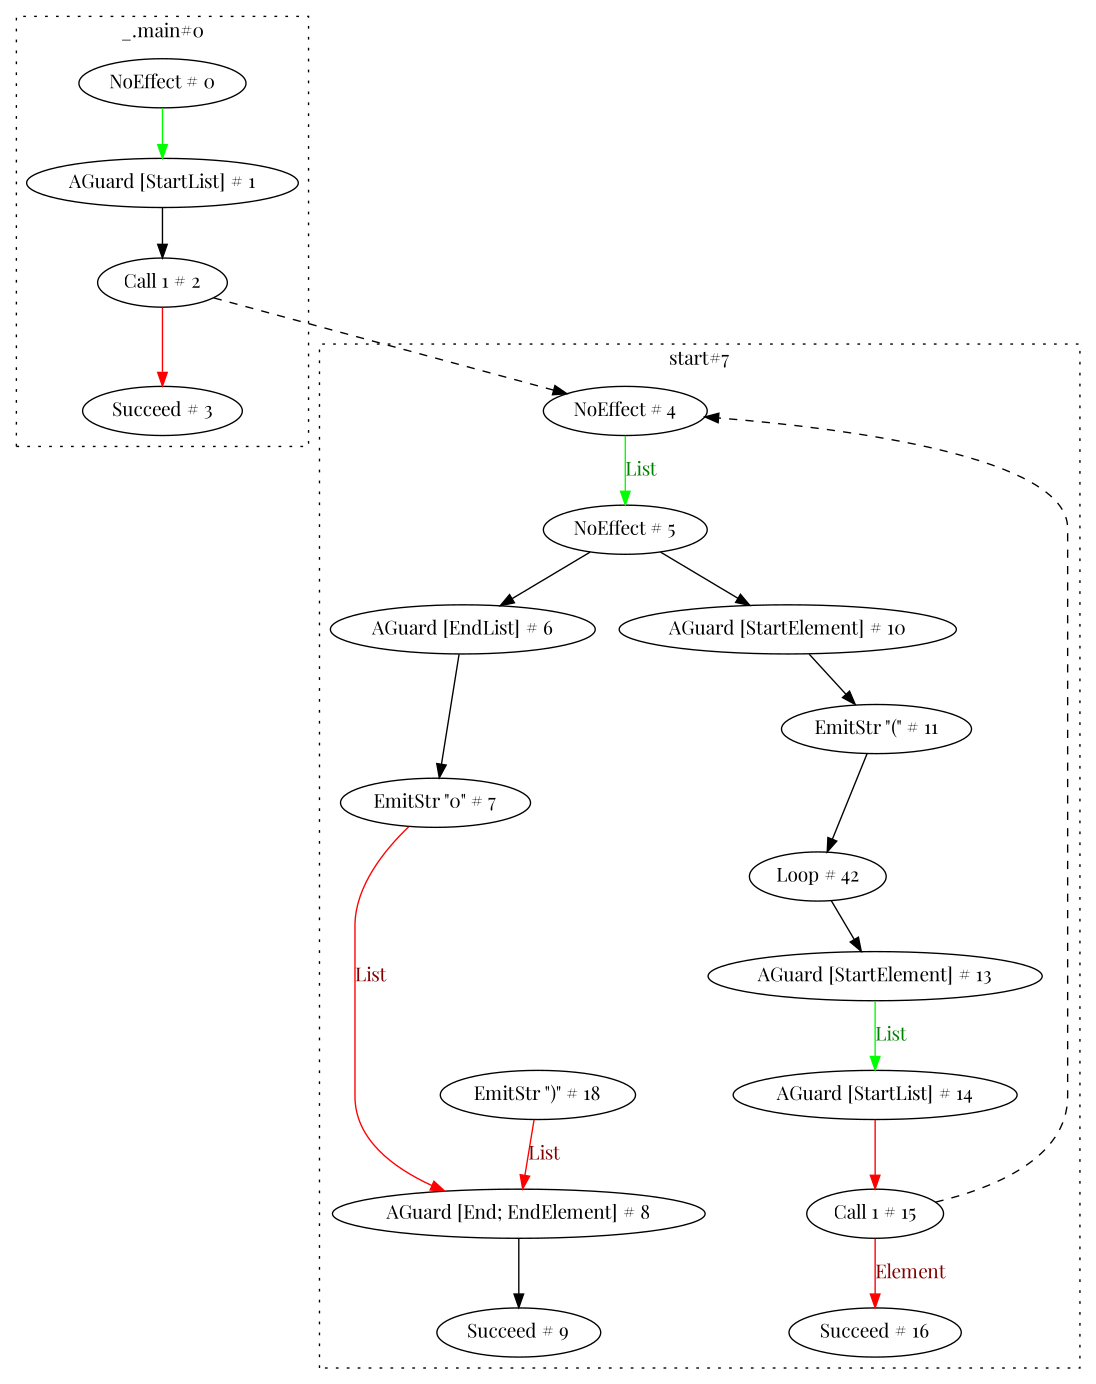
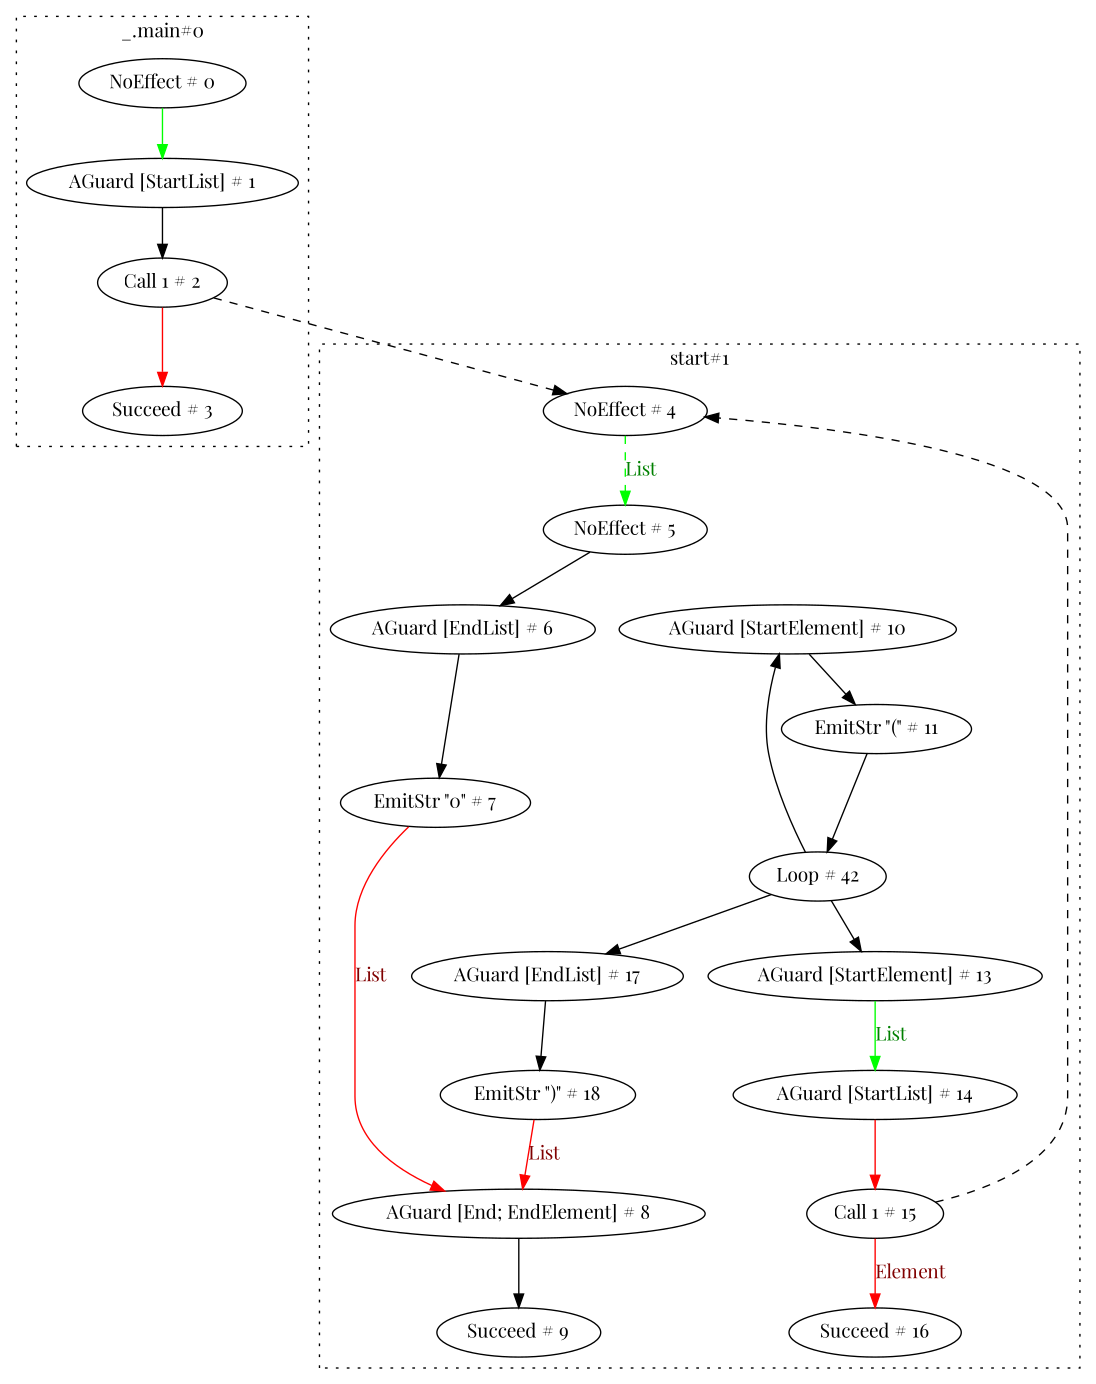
  digraph {
    fontname="Playfair Display"
    node [fontname="Playfair Display"]
    edge [dir=forward fontname="Playfair Display" style=solid weight=2]
    n1 [label="NoEffect # 4"]
    n2 [label="NoEffect # 5"]
    n3 [label="AGuard [EndList] # 6"]
    n4 [label="EmitStr \"0\" # 7"]
    n5 [label="AGuard [End; EndElement] # 8"]
    n6 [label="Succeed # 9"]
    n7 [label="AGuard [StartElement] # 10"]
    n8 [label="EmitStr \"(\" # 11"]
    n9 [label="Loop # 42"]
    n10 [label="AGuard [StartElement] # 13"]
    n11 [label="AGuard [StartList] # 14"]
    n12 [label="Call 1 # 15"]
    n13 [label="Succeed # 16"]
+   n14 [label="AGuard [EndList] # 17"]
    n15 [label="EmitStr \")\" # 18"]
    n16 [label="NoEffect # 0"]
    n17 [label="AGuard [StartList] # 1"]
    n18 [label="Call 1 # 2"]
    n19 [label="Succeed # 3"]
    subgraph cluster_1 {
-     label="start#7"
+     label="start#1"
      style=dotted
      n1
      n2
      n3
      n4
      n5
      n6
      n7
      n8
      n9
      n10
      n11
      n12
      n13
+     n14
      n15
    }
    subgraph cluster_2 {
      label="_.main#0"
      style=dotted
      n16
      n17
      n18
      n19
    }
-   n1 -> n2 [color="#00FF00" fontcolor="#008000" label=List]
+   n1 -> n2 [color="#00FF00" fontcolor="#008000" label=List style=dashed]
    n2 -> n3
-   n2 -> n7
+   n9 -> n7
    n3 -> n4
    n4 -> n5 [color="#FF0000" fontcolor="#800000" label=List]
    n5 -> n6
    n7 -> n8
    n8 -> n9
    n9 -> n10
+   n9 -> n14
    n10 -> n11 [color="#00FF00" fontcolor="#008000" label=List]
    n11 -> n12 [color="#FF0000"]
    n12 -> n1 [style=dashed weight=1]
    n12 -> n13 [color="#FF0000" fontcolor="#800000" label=Element]
+   n14 -> n15
    n15 -> n5 [color="#FF0000" fontcolor="#800000" label=List]
    n16 -> n17 [color="#00FF00" fontcolor="#008000"]
    n17 -> n18
    n18 -> n1 [style=dashed weight=1]
    n18 -> n19 [color="#FF0000" fontcolor="#800000"]
  }
